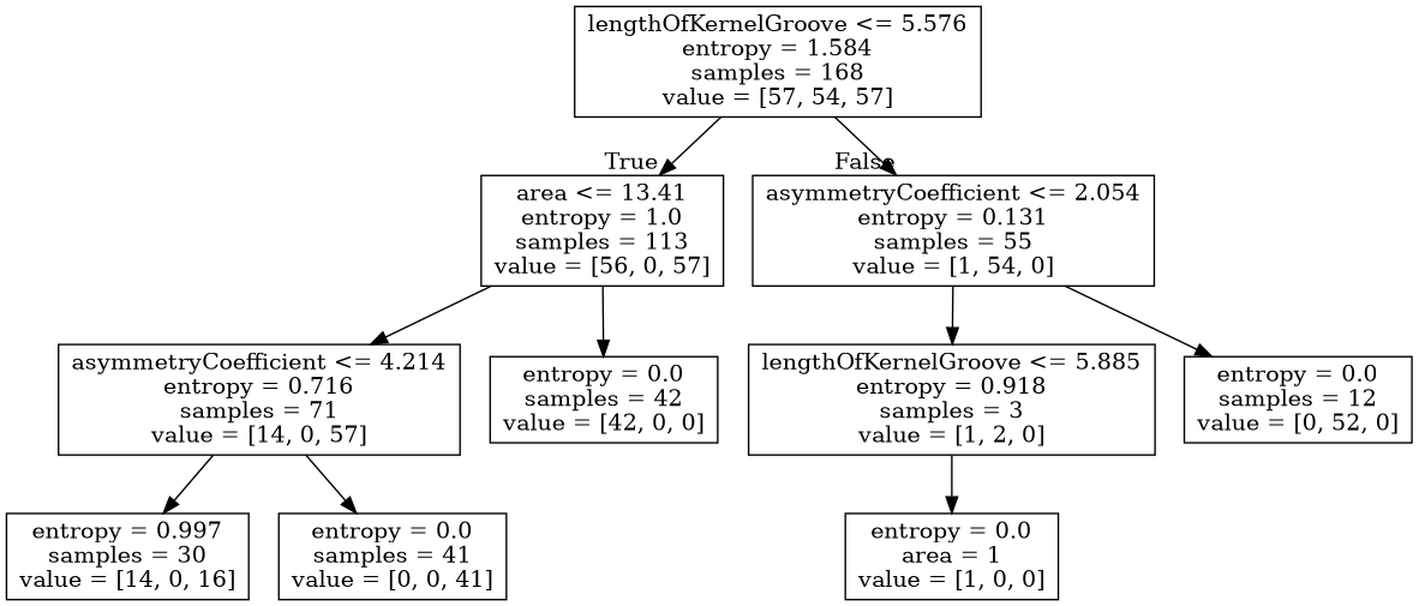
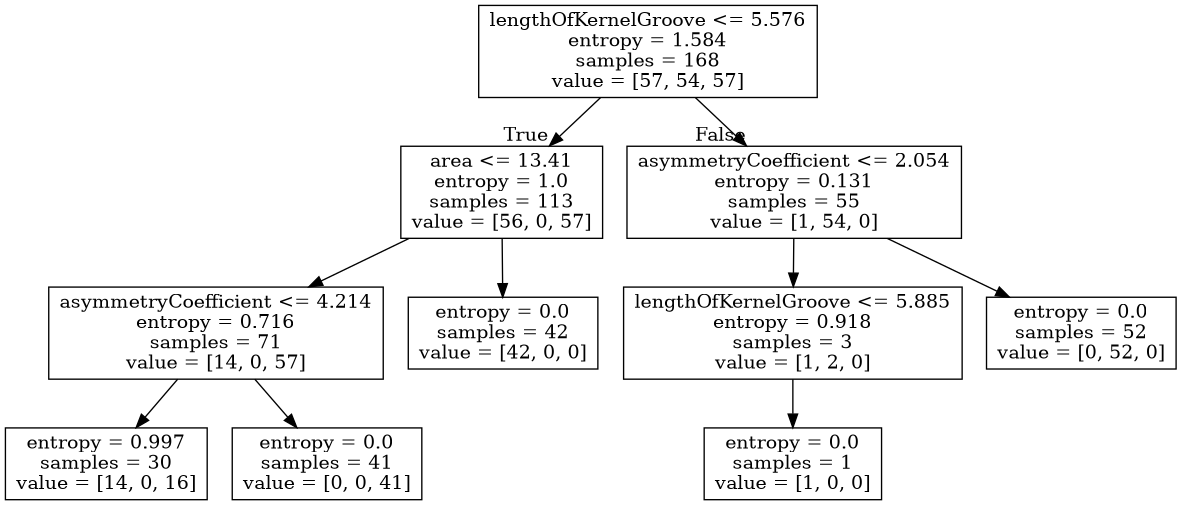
  digraph {
    node [shape=box]
    n1 [label="lengthOfKernelGroove <= 5.576\nentropy = 1.584\nsamples = 168\nvalue = [57, 54, 57]"]
    n2 [label="area <= 13.41\nentropy = 1.0\nsamples = 113\nvalue = [56, 0, 57]"]
    n3 [label="asymmetryCoefficient <= 2.054\nentropy = 0.131\nsamples = 55\nvalue = [1, 54, 0]"]
    n4 [label="asymmetryCoefficient <= 4.214\nentropy = 0.716\nsamples = 71\nvalue = [14, 0, 57]"]
    n5 [label="entropy = 0.0\nsamples = 42\nvalue = [42, 0, 0]"]
    n6 [label="lengthOfKernelGroove <= 5.885\nentropy = 0.918\nsamples = 3\nvalue = [1, 2, 0]"]
-   n7 [label="entropy = 0.0\nsamples = 12\nvalue = [0, 52, 0]"]
+   n7 [label="entropy = 0.0\nsamples = 52\nvalue = [0, 52, 0]"]
    n8 [label="entropy = 0.997\nsamples = 30\nvalue = [14, 0, 16]"]
    n9 [label="entropy = 0.0\nsamples = 41\nvalue = [0, 0, 41]"]
-   n10 [label="entropy = 0.0\narea = 1\nvalue = [1, 0, 0]"]
+   n10 [label="entropy = 0.0\nsamples = 1\nvalue = [1, 0, 0]"]
    n1 -> n2 [headlabel=True labelangle=45 labeldistance=2.5]
    n1 -> n3 [headlabel=False labelangle=-45 labeldistance=2.5]
    n2 -> n4
    n2 -> n5
    n3 -> n6
    n3 -> n7
    n4 -> n8
    n4 -> n9
    n6 -> n10
  }
